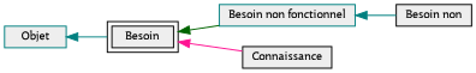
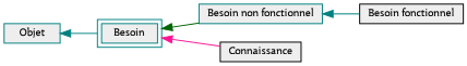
  digraph {
    fontname="PT Serif"
    rankdir=LR
    node [color=teal fillcolor="#EEEEEE" font="Helvetica-Bold" fontname="PT Serif" fontsize=10 peripheries=1 shape=box style=filled]
    edge [color=teal dir=back fontname="PT Serif"]
-   n1 [color=black height=0 label=Besoin peripheries=2]
+   n1 [height=0 label=Besoin peripheries=2]
    n2 [height=0 label="Besoin non fonctionnel"]
    n3 [color=black height=0 label=Connaissance]
-   n4 [color=black height=0 label="Besoin non"]
+   n4 [color=black height=0 label="Besoin fonctionnel"]
    n5 [height=0 label=Objet]
    n1 -> n2 [color=darkgreen]
    n1 -> n3 [color=deeppink]
    n2 -> n4
    n5 -> n1
  }
